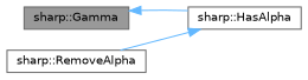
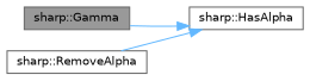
  digraph {
    rankdir=LR
    node [color=grey40 fillcolor=white fontname=Helvetica fontsize=10 shape=box style=filled]
    edge [color=steelblue1 fontname=Helvetica fontsize=10 labelfontname=Helvetica labelfontsize=10 style=solid]
    n1 [color=gray40 fillcolor=grey60 fontcolor=black height=0.2 label="sharp::Gamma" width=0.4]
    n2 [height=0.2 label="sharp::HasAlpha" width=0.4]
    n3 [height=0.2 label="sharp::RemoveAlpha" width=0.4]
-   n2 -> n1
+   n1 -> n2
    n3 -> n2
  }
